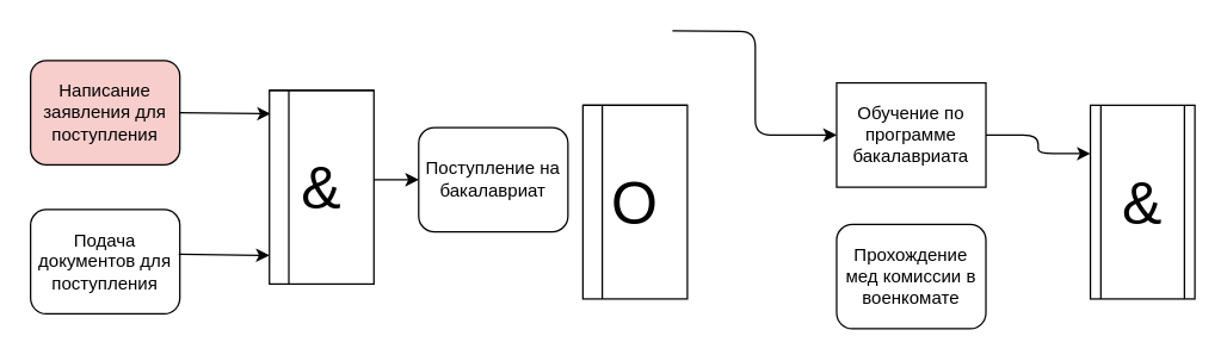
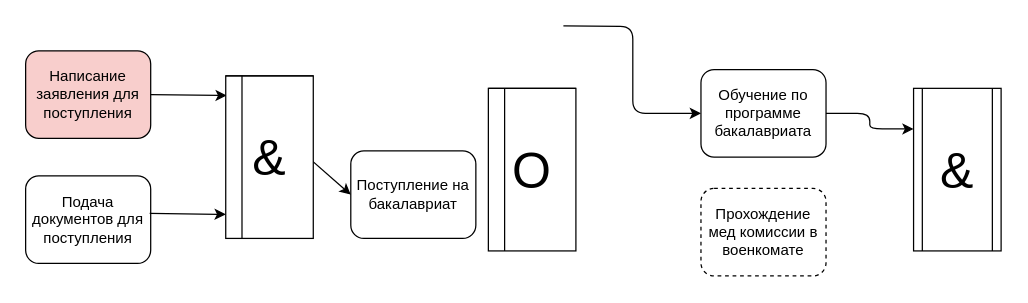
  <mxCell id="0" />
  <mxCell id="1" parent="0" />
  <mxCell id="2" value="Написание заявления для поступления" style="rounded=1;whiteSpace=wrap;html=1;fillColor=#f8cecc;" vertex="1" parent="1"><mxGeometry x="20" y="40" width="100" height="70" as="geometry" /></mxCell>
  <mxCell id="3" value="Подача документов для поступления" style="rounded=1;whiteSpace=wrap;html=1;" vertex="1" parent="1"><mxGeometry x="20" y="140" width="100" height="70" as="geometry" /></mxCell>
  <mxCell id="4" value="" style="endArrow=classic;html=1;exitX=1;exitY=0.5;exitDx=0;exitDy=0;entryX=0.013;entryY=0.184;entryDx=0;entryDy=0;entryPerimeter=0;" edge="1" parent="1" source="2"><mxGeometry width="50" height="50" relative="1" as="geometry"><mxPoint x="320" y="250" as="sourcePoint" /><mxPoint x="180.78" y="75.76" as="targetPoint" /></mxGeometry></mxCell>
  <mxCell id="5" value="" style="endArrow=classic;html=1;exitX=1;exitY=0.5;exitDx=0;exitDy=0;entryX=0.013;entryY=0.184;entryDx=0;entryDy=0;entryPerimeter=0;" edge="1" parent="1"><mxGeometry width="50" height="50" relative="1" as="geometry"><mxPoint x="119.22" y="170" as="sourcePoint" /><mxPoint x="180" y="170.76" as="targetPoint" /></mxGeometry></mxCell>
- <mxCell id="6" value="Поступление на бакалавриат" style="rounded=1;whiteSpace=wrap;html=1;" vertex="1" parent="1"><mxGeometry x="280" y="85" width="100" height="70" as="geometry" /></mxCell>
+ <mxCell id="6" value="Поступление на бакалавриат" style="rounded=1;whiteSpace=wrap;html=1;" vertex="1" parent="1"><mxGeometry x="280" y="120" width="100" height="70" as="geometry" /></mxCell>
  <mxCell id="7" value="" style="endArrow=classic;html=1;exitX=1;exitY=0.5;exitDx=0;exitDy=0;entryX=0;entryY=0.5;entryDx=0;entryDy=0;" edge="1" parent="1" target="6"><mxGeometry width="50" height="50" relative="1" as="geometry"><mxPoint x="240" y="120" as="sourcePoint" /><mxPoint x="370" y="200" as="targetPoint" /></mxGeometry></mxCell>
- <mxCell id="8" value="Обучение по программе бакалавриата" style="whiteSpace=wrap;html=1;rounded=0;" vertex="1" parent="1"><mxGeometry x="560" y="55" width="100" height="70" as="geometry" /></mxCell>
- <mxCell id="9" value="Прохождение мед комиссии в военкомате" style="rounded=1;whiteSpace=wrap;html=1;" vertex="1" parent="1"><mxGeometry x="560" y="150" width="100" height="70" as="geometry" /></mxCell>
+ <mxCell id="8" value="Обучение по программе бакалавриата" style="rounded=1;whiteSpace=wrap;html=1;" vertex="1" parent="1"><mxGeometry x="560" y="55" width="100" height="70" as="geometry" /></mxCell>
+ <mxCell id="9" value="Прохождение мед комиссии в военкомате" style="rounded=1;whiteSpace=wrap;html=1;dashed=1;" vertex="1" parent="1"><mxGeometry x="560" y="150" width="100" height="70" as="geometry" /></mxCell>
  <mxCell id="10" value="&amp;amp;" style="shape=internalStorage;whiteSpace=wrap;html=1;backgroundOutline=1;dx=13;dy=0;fontSize=40;" vertex="1" parent="1"><mxGeometry x="180" y="60" width="70" height="130" as="geometry" /></mxCell>
  <mxCell id="11" value="" style="endArrow=classic;html=1;edgeStyle=orthogonalEdgeStyle;entryX=0;entryY=0.5;entryDx=0;entryDy=0;" edge="1" parent="1" target="8"><mxGeometry width="50" height="50" relative="1" as="geometry"><mxPoint x="450" y="20" as="sourcePoint" /><mxPoint x="370" y="210" as="targetPoint" /></mxGeometry></mxCell>
  <mxCell id="12" value="&amp;amp;" style="shape=process;whiteSpace=wrap;html=1;backgroundOutline=1;fontSize=40;" vertex="1" parent="1"><mxGeometry x="730" y="70" width="70" height="130" as="geometry" /></mxCell>
  <mxCell id="13" value="" style="endArrow=classic;html=1;edgeStyle=orthogonalEdgeStyle;exitX=1;exitY=0.5;exitDx=0;exitDy=0;entryX=0;entryY=0.25;entryDx=0;entryDy=0;" edge="1" parent="1" source="8" target="12"><mxGeometry width="50" height="50" relative="1" as="geometry"><mxPoint x="290" y="270" as="sourcePoint" /><mxPoint x="340" y="220" as="targetPoint" /></mxGeometry></mxCell>
  <mxCell id="14" value="O" style="shape=internalStorage;whiteSpace=wrap;html=1;backgroundOutline=1;dx=13;dy=0;fontSize=40;" vertex="1" parent="1"><mxGeometry x="390" y="70" width="70" height="130" as="geometry" /></mxCell>
